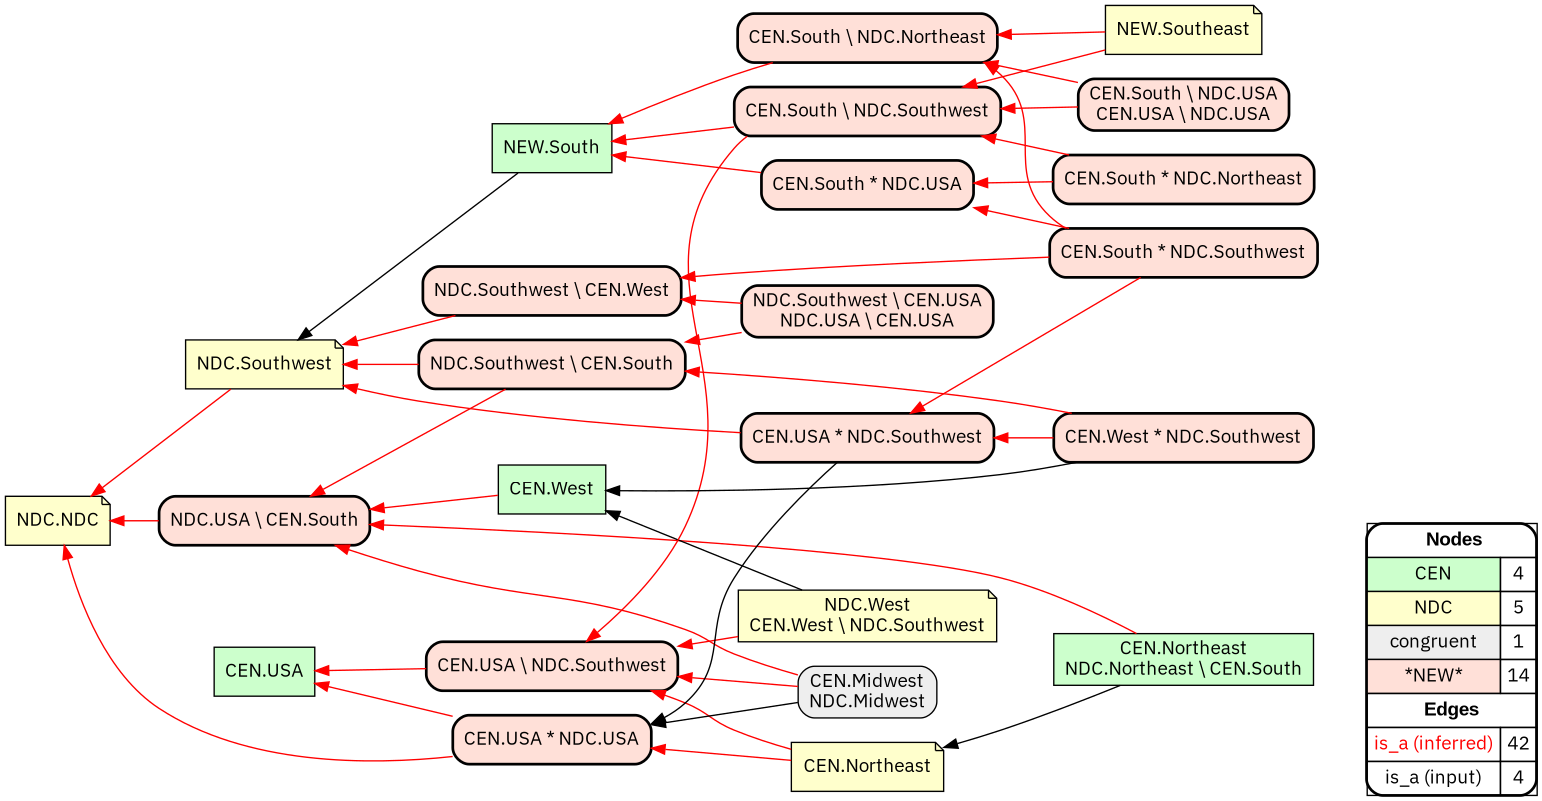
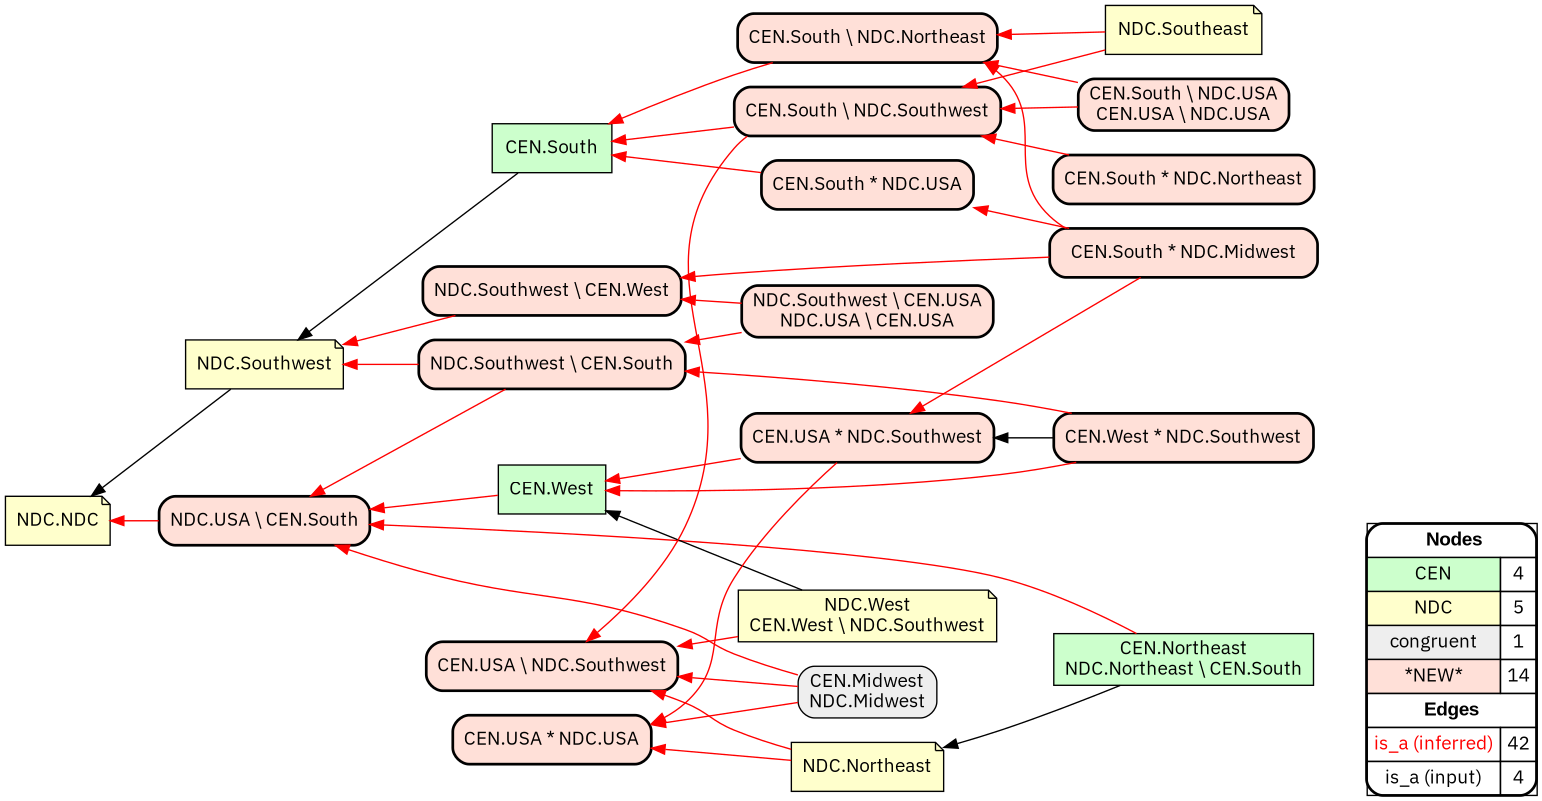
  digraph {
    fontname="IBM Plex Sans"
    rankdir=RL
    node [fillcolor="#FFE0D8" fontname="IBM Plex Sans" shape=box style="filled,rounded,bold"]
    edge [arrowhead=normal color="#FF0000" constraint=true fontname="IBM Plex Sans" penwidth=1 style=solid]
    n1 [fillcolor=white label=<   <TABLE BORDER="0" CELLBORDER="1" CELLSPACING="0" CELLPADDING="4">  <TR> <TD COLSPAN="2"><font face="Arial Black"> Nodes</font></TD> </TR>  <TR>   <TD bgcolor="#CCFFCC" fontname="helvetica">CEN</TD>   <TD>4</TD>   </TR>  <TR>   <TD bgcolor="#FFFFCC" fontname="helvetica">NDC</TD>   <TD>5</TD>   </TR>  <TR>   <TD bgcolor="#EEEEEE" fontname="helvetica">congruent</TD>   <TD>1</TD>   </TR>  <TR>   <TD bgcolor="#FFE0D8" fontname="helvetica">*NEW*</TD>   <TD>14</TD>   </TR>  <TR> <TD COLSPAN="2"><font face = "Arial Black"> Edges </font></TD> </TR>  <TR>   <TD><font color ="#FF0000">is_a (inferred)</font></TD><TD>42</TD> </TR> <TR>   <TD><font color ="#000000">is_a (input)</font></TD><TD>4</TD> </TR> </TABLE>   > margin=0]
-   "CEN.USA" [fillcolor="#CCFFCC" style=filled]
    "CEN.West" [fillcolor="#CCFFCC" style=filled]
    "NDC.USA \\ CEN.South"
    n5 [fillcolor="#FFFFCC" label="NDC.NDC" shape=note style=filled]
    "CEN.USA * NDC.USA"
    "CEN.Northeast\nNDC.Northeast \\ CEN.South" [fillcolor="#CCFFCC" style=filled]
-   "NDC.Northeast" [fillcolor="#FFFFCC" shape=note style=filled label="CEN.Northeast"]
+   "NDC.Northeast" [fillcolor="#FFFFCC" shape=note style=filled]
    "CEN.USA \\ NDC.Southwest"
-   "CEN.South" [fillcolor="#CCFFCC" style=filled label="NEW.South"]
+   "CEN.South" [fillcolor="#CCFFCC" style=filled]
    "NDC.Southwest" [fillcolor="#FFFFCC" shape=note style=filled]
    "NDC.West\nCEN.West \\ NDC.Southwest" [fillcolor="#FFFFCC" shape=note style=filled]
-   "NDC.Southeast" [fillcolor="#FFFFCC" shape=note style=filled label="NEW.Southeast"]
+   "NDC.Southeast" [fillcolor="#FFFFCC" shape=note style=filled]
    "CEN.South \\ NDC.Southwest"
    "CEN.South \\ NDC.Northeast"
    "CEN.South * NDC.USA"
    "CEN.Midwest\nNDC.Midwest" [fillcolor="#EEEEEE" style="filled,rounded"]
    "NDC.Southwest \\ CEN.USA\nNDC.USA \\ CEN.USA"
    "NDC.Southwest \\ CEN.West"
    "NDC.Southwest \\ CEN.South"
    "CEN.South \\ NDC.USA\nCEN.USA \\ NDC.USA"
    "CEN.West * NDC.Southwest"
    "CEN.USA * NDC.Southwest"
-   "CEN.South * NDC.Southwest"
+   "CEN.South * NDC.Southwest" [label="CEN.South * NDC.Midwest"]
    "CEN.South * NDC.Northeast"
    subgraph sub_1 {
      rank=source
      n1
    }
    "CEN.West" -> "NDC.USA \\ CEN.South"
    "NDC.USA \\ CEN.South" -> n5
-   "CEN.USA * NDC.USA" -> "CEN.USA"
-   "CEN.USA * NDC.USA" -> n5
    "CEN.Northeast\nNDC.Northeast \\ CEN.South" -> "NDC.USA \\ CEN.South"
    "CEN.Northeast\nNDC.Northeast \\ CEN.South" -> "NDC.Northeast" [color="#000000"]
    "NDC.Northeast" -> "CEN.USA * NDC.USA"
    "NDC.Northeast" -> "CEN.USA \\ NDC.Southwest"
-   "CEN.USA \\ NDC.Southwest" -> "CEN.USA"
    "CEN.South" -> "NDC.Southwest" [color="#000000"]
-   "NDC.Southwest" -> n5
+   "NDC.Southwest" -> n5 [color="#000000"]
    "NDC.West\nCEN.West \\ NDC.Southwest" -> "CEN.West" [color="#000000"]
    "NDC.West\nCEN.West \\ NDC.Southwest" -> "CEN.USA \\ NDC.Southwest"
    "NDC.Southeast" -> "CEN.South \\ NDC.Southwest"
    "NDC.Southeast" -> "CEN.South \\ NDC.Northeast"
    "CEN.South \\ NDC.Southwest" -> "CEN.USA \\ NDC.Southwest"
    "CEN.South \\ NDC.Southwest" -> "CEN.South"
    "CEN.South \\ NDC.Northeast" -> "CEN.South"
    "CEN.South * NDC.USA" -> "CEN.South"
    "CEN.Midwest\nNDC.Midwest" -> "NDC.USA \\ CEN.South"
-   "CEN.Midwest\nNDC.Midwest" -> "CEN.USA * NDC.USA" [color="#000000"]
+   "CEN.Midwest\nNDC.Midwest" -> "CEN.USA * NDC.USA"
    "CEN.Midwest\nNDC.Midwest" -> "CEN.USA \\ NDC.Southwest"
    "NDC.Southwest \\ CEN.USA\nNDC.USA \\ CEN.USA" -> "NDC.Southwest \\ CEN.West"
    "NDC.Southwest \\ CEN.USA\nNDC.USA \\ CEN.USA" -> "NDC.Southwest \\ CEN.South"
    "NDC.Southwest \\ CEN.West" -> "NDC.Southwest"
    "NDC.Southwest \\ CEN.South" -> "NDC.USA \\ CEN.South"
    "NDC.Southwest \\ CEN.South" -> "NDC.Southwest"
    "CEN.South \\ NDC.USA\nCEN.USA \\ NDC.USA" -> "CEN.South \\ NDC.Southwest"
    "CEN.South \\ NDC.USA\nCEN.USA \\ NDC.USA" -> "CEN.South \\ NDC.Northeast"
-   "CEN.West * NDC.Southwest" -> "CEN.West" [color="#000000"]
+   "CEN.West * NDC.Southwest" -> "CEN.West"
    "CEN.West * NDC.Southwest" -> "NDC.Southwest \\ CEN.South"
-   "CEN.West * NDC.Southwest" -> "CEN.USA * NDC.Southwest"
-   "CEN.USA * NDC.Southwest" -> "CEN.USA * NDC.USA" [color="#000000"]
-   "CEN.USA * NDC.Southwest" -> "NDC.Southwest"
+   "CEN.West * NDC.Southwest" -> "CEN.USA * NDC.Southwest" [color="#000000"]
+   "CEN.USA * NDC.Southwest" -> "CEN.USA * NDC.USA"
+   "CEN.USA * NDC.Southwest" -> "CEN.West"
    "CEN.South * NDC.Southwest" -> "CEN.South \\ NDC.Northeast"
    "CEN.South * NDC.Southwest" -> "CEN.South * NDC.USA"
    "CEN.South * NDC.Southwest" -> "NDC.Southwest \\ CEN.West"
    "CEN.South * NDC.Southwest" -> "CEN.USA * NDC.Southwest"
    "CEN.South * NDC.Northeast" -> "CEN.South \\ NDC.Southwest"
-   "CEN.South * NDC.Northeast" -> "CEN.South * NDC.USA"
  }
